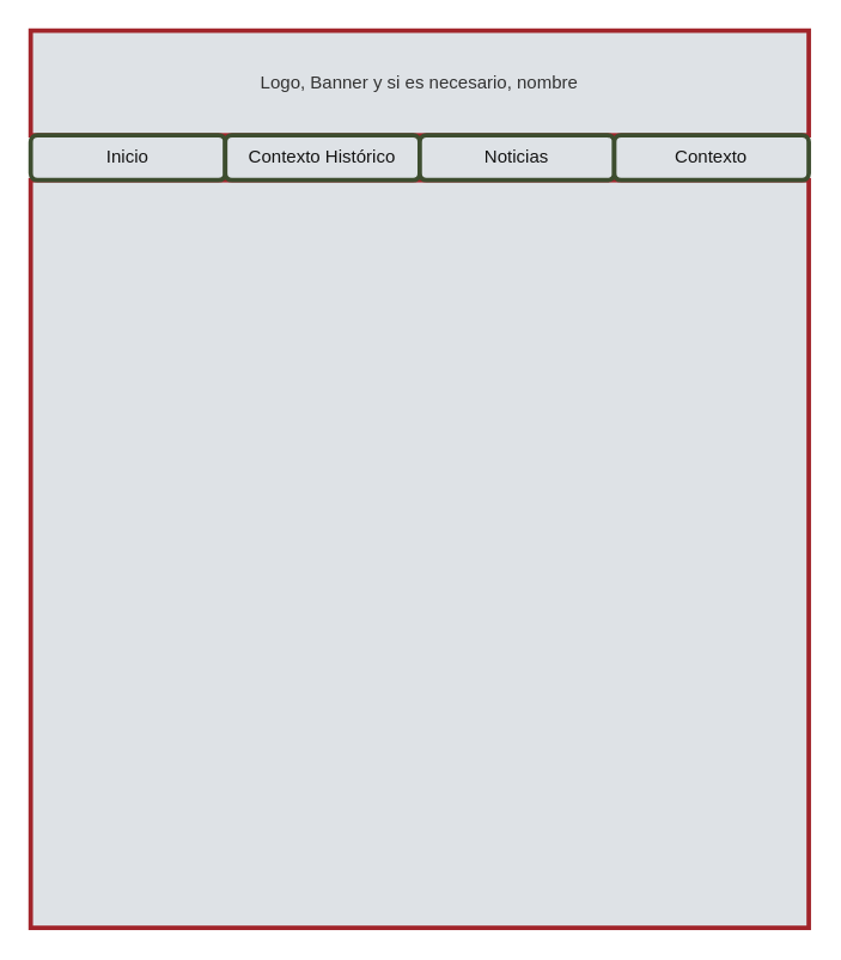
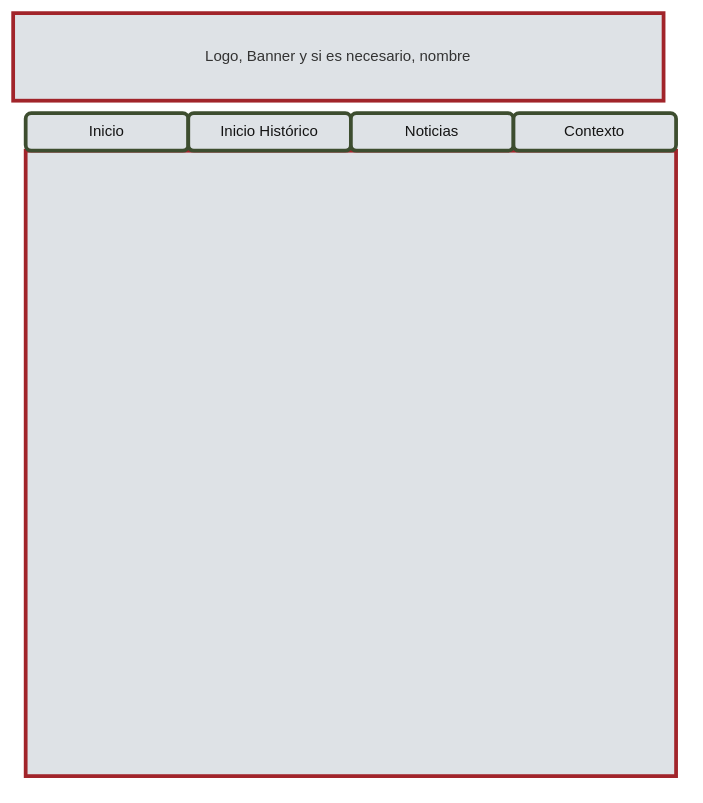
  <mxCell id="0" />
  <mxCell id="1" parent="0" />
  <mxCell id="2" value="" style="rounded=0;whiteSpace=wrap;html=1;strokeColor=#A1242A;fillColor=#DEE2E6;strokeWidth=3;shadow=0;glass=0;" vertex="1" parent="1"><mxGeometry x="20" y="120" width="520" height="500" as="geometry" /></mxCell>
- <mxCell id="3" value="&lt;font color=&quot;#333333&quot;&gt;Logo, Banner y si es necesario, nombre&lt;/font&gt;" style="rounded=0;whiteSpace=wrap;html=1;fillColor=#DEE2E6;strokeColor=#A1242A;strokeWidth=3;shadow=0;glass=0;" vertex="1" parent="1"><mxGeometry x="20" y="20" width="520" height="70" as="geometry" /></mxCell>
+ <mxCell id="3" value="&lt;font color=&quot;#333333&quot;&gt;Logo, Banner y si es necesario, nombre&lt;/font&gt;" style="rounded=0;whiteSpace=wrap;html=1;fillColor=#DEE2E6;strokeColor=#A1242A;strokeWidth=3;shadow=0;glass=0;" vertex="1" parent="1"><mxGeometry x="10" y="10" width="520" height="70" as="geometry" /></mxCell>
  <mxCell id="4" value="&lt;font color=&quot;#141414&quot;&gt;Inicio&lt;/font&gt;" style="rounded=1;whiteSpace=wrap;html=1;fillColor=#DEE2E6;gradientColor=none;strokeColor=#3D4D2F;strokeWidth=3;perimeterSpacing=1;" vertex="1" parent="1"><mxGeometry x="20" y="90" width="130" height="30" as="geometry" /></mxCell>
- <mxCell id="5" value="&lt;font color=&quot;#141414&quot;&gt;Contexto Histórico&lt;/font&gt;" style="rounded=1;whiteSpace=wrap;html=1;fillColor=#DEE2E6;gradientColor=none;strokeColor=#3D4D2F;strokeWidth=3;perimeterSpacing=1;" vertex="1" parent="1"><mxGeometry x="150" y="90" width="130" height="30" as="geometry" /></mxCell>
+ <mxCell id="5" value="&lt;font color=&quot;#141414&quot;&gt;Inicio Histórico&lt;/font&gt;" style="rounded=1;whiteSpace=wrap;html=1;fillColor=#DEE2E6;gradientColor=none;strokeColor=#3D4D2F;strokeWidth=3;perimeterSpacing=1;" vertex="1" parent="1"><mxGeometry x="150" y="90" width="130" height="30" as="geometry" /></mxCell>
  <mxCell id="6" value="&lt;span style=&quot;color: rgba(0, 0, 0, 0); font-family: monospace; font-size: 0px; text-align: start;&quot;&gt;%3CmxGraphModel%3E%3Croot%3E%3CmxCell%20id%3D%220%22%2F%3E%3CmxCell%20id%3D%221%22%20parent%3D%220%22%2F%3E%3CmxCell%20id%3D%222%22%20value%3D%22%26lt%3Bfont%20color%3D%26quot%3B%23141414%26quot%3B%26gt%3BContexto%20Hist%C3%B3rico%26lt%3B%2Ffont%26gt%3B%22%20style%3D%22rounded%3D1%3BwhiteSpace%3Dwrap%3Bhtml%3D1%3BfillColor%3D%23DEE2E6%3BgradientColor%3Dnone%3BstrokeColor%3D%233D4D2F%3BstrokeWidth%3D3%3BperimeterSpacing%3D1%3B%22%20vertex%3D%221%22%20parent%3D%221%22%3E%3CmxGeometry%20x%3D%22180%22%20y%3D%2210%22%20width%3D%22130%22%20height%3D%2230%22%20as%3D%22geometry%22%2F%3E%3C%2FmxCell%3E%3C%2Froot%3E%3C%2FmxGraphModel%3E&lt;/span&gt;&lt;font color=&quot;#141414&quot;&gt;Noticias&lt;/font&gt;" style="rounded=1;whiteSpace=wrap;html=1;fillColor=#DEE2E6;gradientColor=none;strokeColor=#3D4D2F;strokeWidth=3;perimeterSpacing=1;" vertex="1" parent="1"><mxGeometry x="280" y="90" width="130" height="30" as="geometry" /></mxCell>
  <mxCell id="7" value="&lt;font color=&quot;#141414&quot;&gt;Contexto&lt;/font&gt;" style="rounded=1;whiteSpace=wrap;html=1;fillColor=#DEE2E6;gradientColor=none;strokeColor=#3D4D2F;strokeWidth=3;perimeterSpacing=1;" vertex="1" parent="1"><mxGeometry x="410" y="90" width="130" height="30" as="geometry" /></mxCell>
